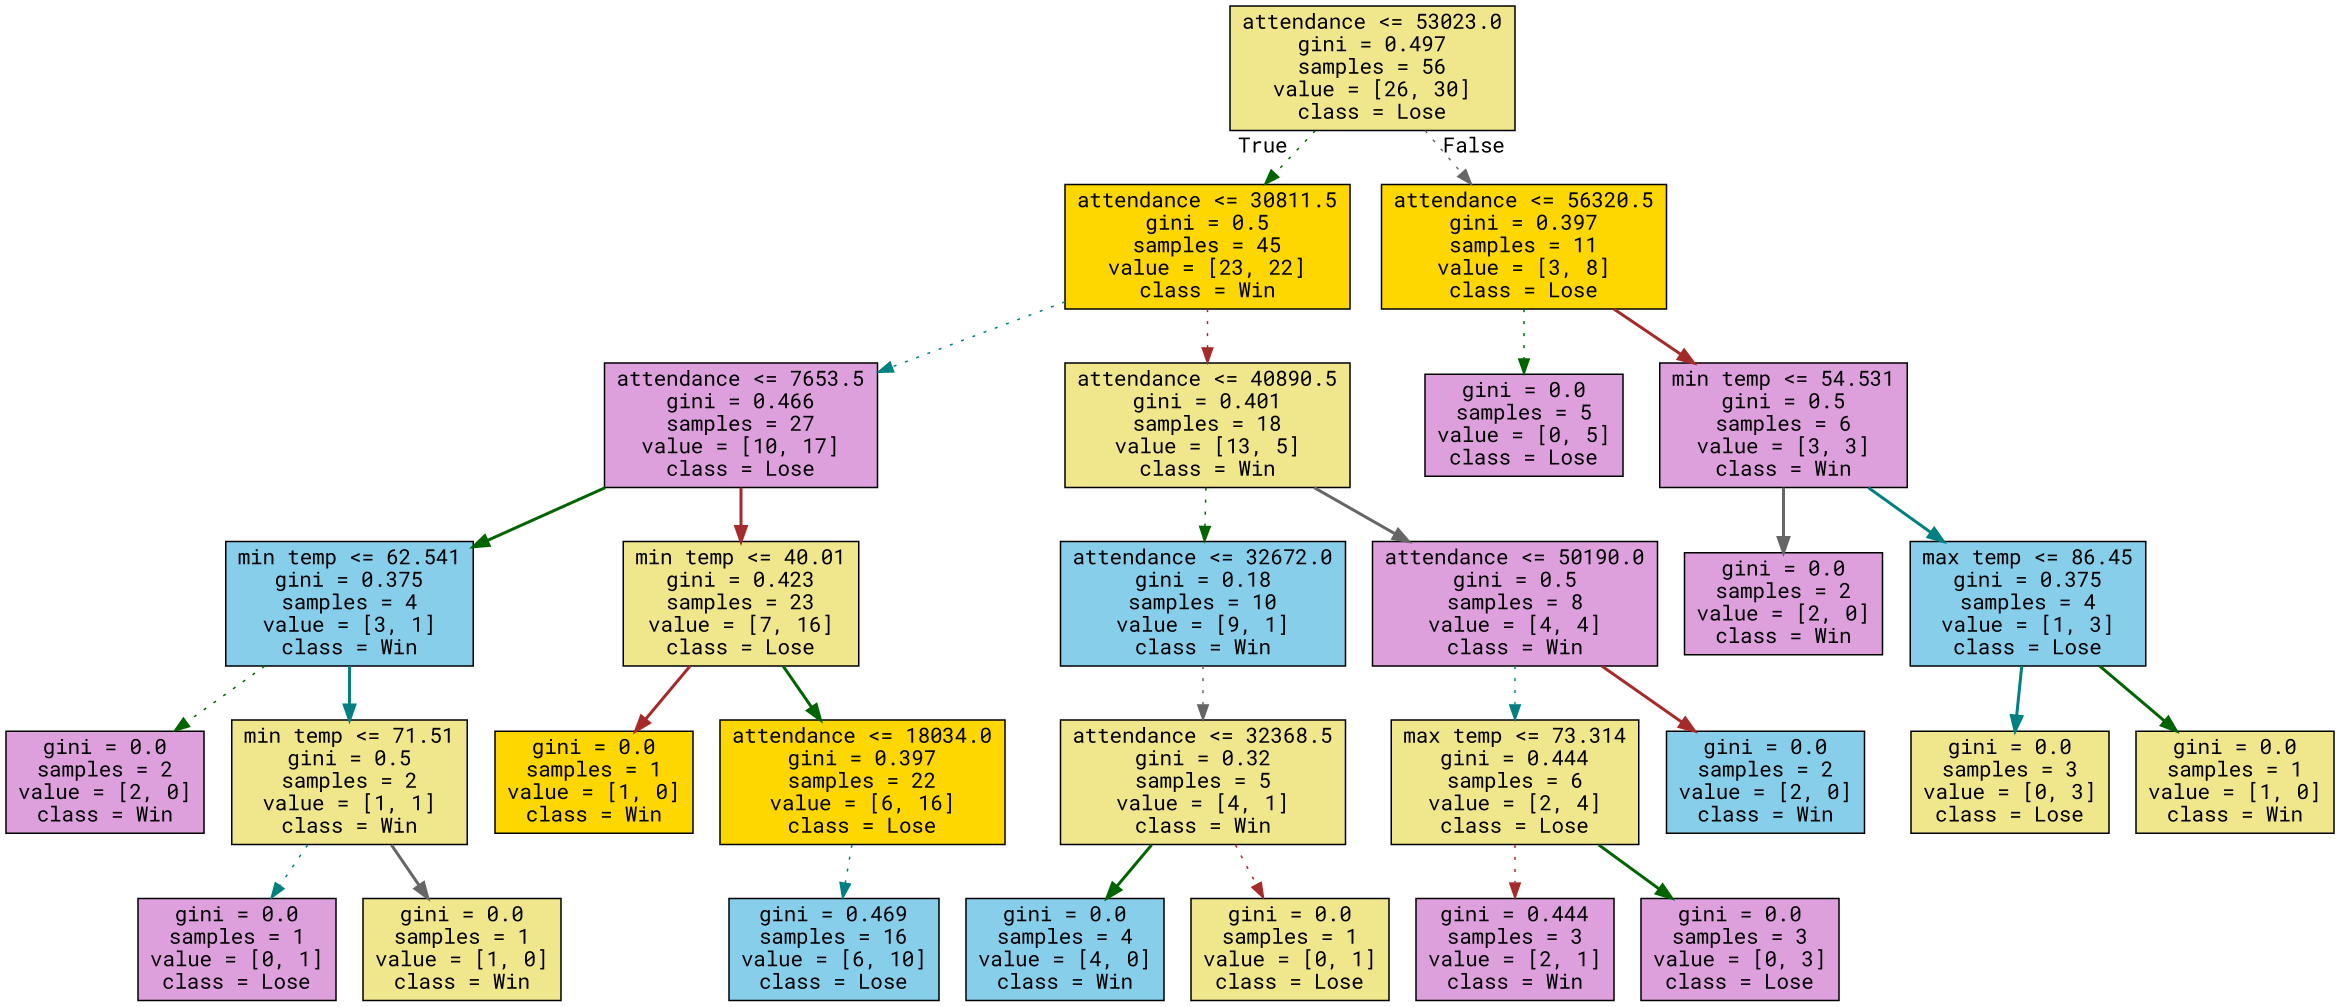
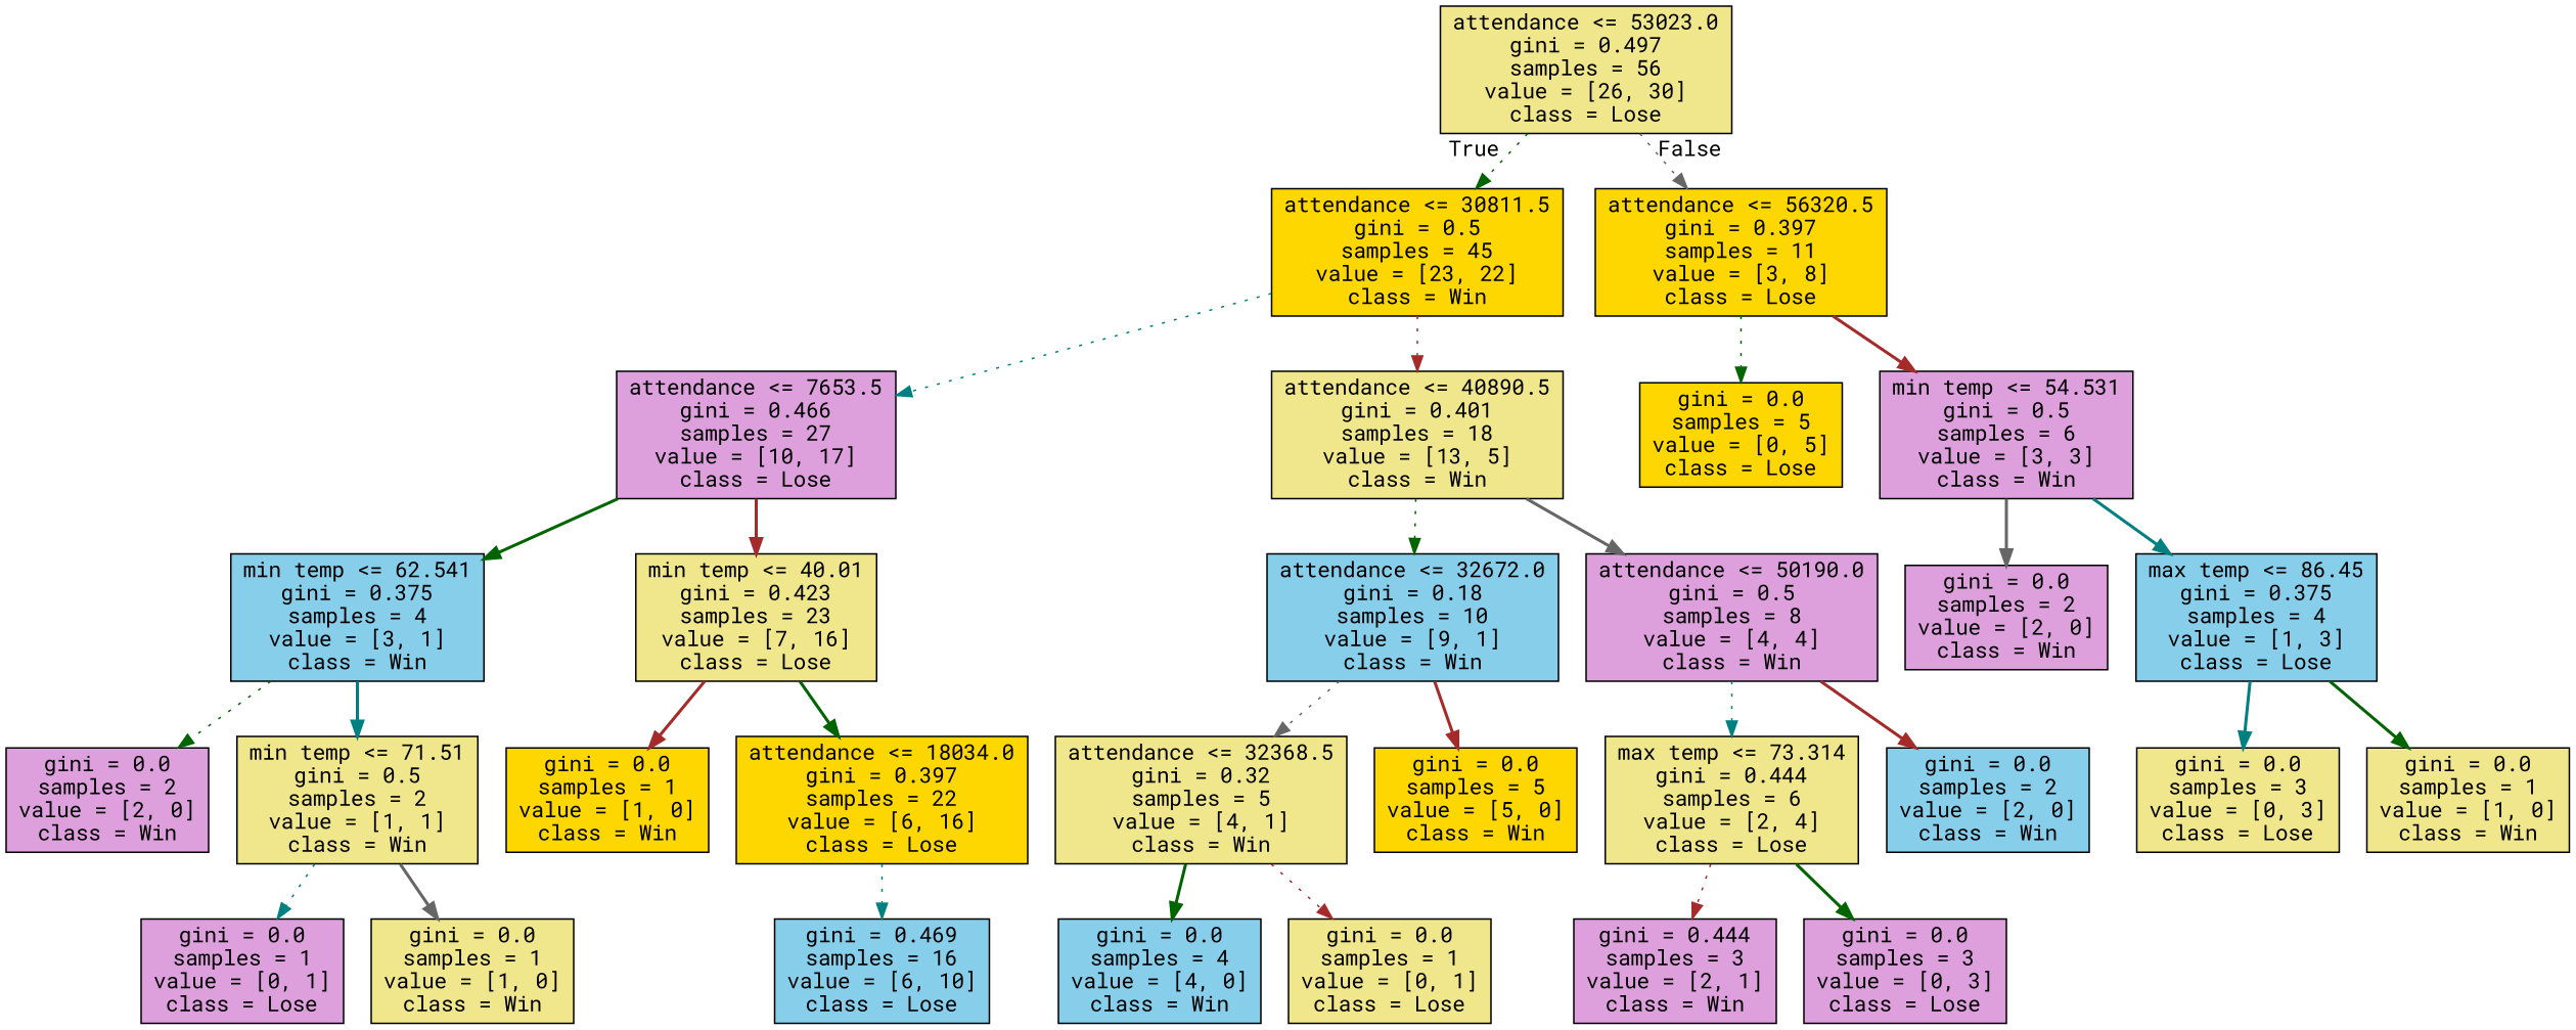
  digraph {
    fontname="Roboto Mono"
    node [fillcolor=khaki fontname="Roboto Mono" shape=box style=filled]
    edge [color=darkgreen fontname="Roboto Mono" style=bold]
    n1 [label="attendance <= 53023.0\ngini = 0.497\nsamples = 56\nvalue = [26, 30]\nclass = Lose"]
    n2 [fillcolor=gold label="attendance <= 30811.5\ngini = 0.5\nsamples = 45\nvalue = [23, 22]\nclass = Win"]
    n3 [fillcolor=gold label="attendance <= 56320.5\ngini = 0.397\nsamples = 11\nvalue = [3, 8]\nclass = Lose"]
    n4 [fillcolor=plum label="attendance <= 7653.5\ngini = 0.466\nsamples = 27\nvalue = [10, 17]\nclass = Lose"]
    n5 [label="attendance <= 40890.5\ngini = 0.401\nsamples = 18\nvalue = [13, 5]\nclass = Win"]
-   n6 [fillcolor=plum label="gini = 0.0\nsamples = 5\nvalue = [0, 5]\nclass = Lose"]
+   n6 [fillcolor=gold label="gini = 0.0\nsamples = 5\nvalue = [0, 5]\nclass = Lose"]
    n7 [fillcolor=plum label="min temp <= 54.531\ngini = 0.5\nsamples = 6\nvalue = [3, 3]\nclass = Win"]
    n8 [fillcolor=skyblue label="min temp <= 62.541\ngini = 0.375\nsamples = 4\nvalue = [3, 1]\nclass = Win"]
    n9 [label="min temp <= 40.01\ngini = 0.423\nsamples = 23\nvalue = [7, 16]\nclass = Lose"]
    n10 [fillcolor=skyblue label="attendance <= 32672.0\ngini = 0.18\nsamples = 10\nvalue = [9, 1]\nclass = Win"]
    n11 [fillcolor=plum label="attendance <= 50190.0\ngini = 0.5\nsamples = 8\nvalue = [4, 4]\nclass = Win"]
    n12 [fillcolor=plum label="gini = 0.0\nsamples = 2\nvalue = [2, 0]\nclass = Win"]
    n13 [label="min temp <= 71.51\ngini = 0.5\nsamples = 2\nvalue = [1, 1]\nclass = Win"]
    n14 [fillcolor=gold label="gini = 0.0\nsamples = 1\nvalue = [1, 0]\nclass = Win"]
    n15 [fillcolor=gold label="attendance <= 18034.0\ngini = 0.397\nsamples = 22\nvalue = [6, 16]\nclass = Lose"]
    n16 [fillcolor=plum label="gini = 0.0\nsamples = 1\nvalue = [0, 1]\nclass = Lose"]
    n17 [label="gini = 0.0\nsamples = 1\nvalue = [1, 0]\nclass = Win"]
    n18 [fillcolor=skyblue label="gini = 0.469\nsamples = 16\nvalue = [6, 10]\nclass = Lose"]
    n19 [label="attendance <= 32368.5\ngini = 0.32\nsamples = 5\nvalue = [4, 1]\nclass = Win"]
+   n20 [fillcolor=gold label="gini = 0.0\nsamples = 5\nvalue = [5, 0]\nclass = Win"]
    n21 [label="max temp <= 73.314\ngini = 0.444\nsamples = 6\nvalue = [2, 4]\nclass = Lose"]
    n22 [fillcolor=skyblue label="gini = 0.0\nsamples = 2\nvalue = [2, 0]\nclass = Win"]
    n23 [fillcolor=skyblue label="gini = 0.0\nsamples = 4\nvalue = [4, 0]\nclass = Win"]
    n24 [label="gini = 0.0\nsamples = 1\nvalue = [0, 1]\nclass = Lose"]
    n25 [fillcolor=plum label="gini = 0.444\nsamples = 3\nvalue = [2, 1]\nclass = Win"]
    n26 [fillcolor=plum label="gini = 0.0\nsamples = 3\nvalue = [0, 3]\nclass = Lose"]
    n27 [fillcolor=plum label="gini = 0.0\nsamples = 2\nvalue = [2, 0]\nclass = Win"]
    n28 [fillcolor=skyblue label="max temp <= 86.45\ngini = 0.375\nsamples = 4\nvalue = [1, 3]\nclass = Lose"]
    n29 [label="gini = 0.0\nsamples = 3\nvalue = [0, 3]\nclass = Lose"]
    n30 [label="gini = 0.0\nsamples = 1\nvalue = [1, 0]\nclass = Win"]
    n1 -> n2 [headlabel=True labelangle=45 labeldistance=2.5 style=dotted]
    n1 -> n3 [color=gray40 headlabel=False labelangle=-45 labeldistance=2.5 style=dotted]
    n2 -> n4 [color=teal style=dotted]
    n2 -> n5 [color=brown style=dotted]
    n3 -> n6 [style=dotted]
    n3 -> n7 [color=brown]
    n4 -> n8
    n4 -> n9 [color=brown]
    n5 -> n10 [style=dotted]
    n5 -> n11 [color=gray40]
    n7 -> n27 [color=gray40]
    n7 -> n28 [color=teal]
    n8 -> n12 [style=dotted]
    n8 -> n13 [color=teal]
    n9 -> n14 [color=brown]
    n9 -> n15
    n10 -> n19 [color=gray40 style=dotted]
+   n10 -> n20 [color=brown]
    n11 -> n21 [color=teal style=dotted]
    n11 -> n22 [color=brown]
    n13 -> n16 [color=teal style=dotted]
    n13 -> n17 [color=gray40]
    n15 -> n18 [color=teal style=dotted]
    n19 -> n23
    n19 -> n24 [color=brown style=dotted]
    n21 -> n25 [color=brown style=dotted]
    n21 -> n26
    n28 -> n29 [color=teal]
    n28 -> n30
  }
